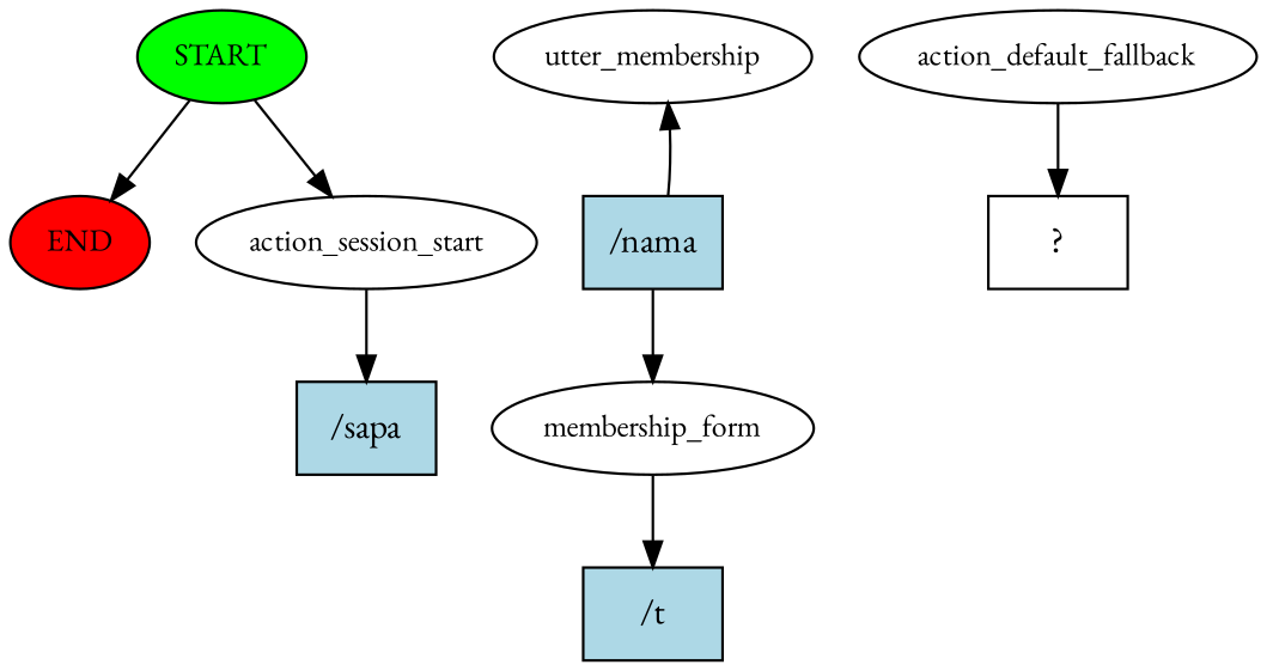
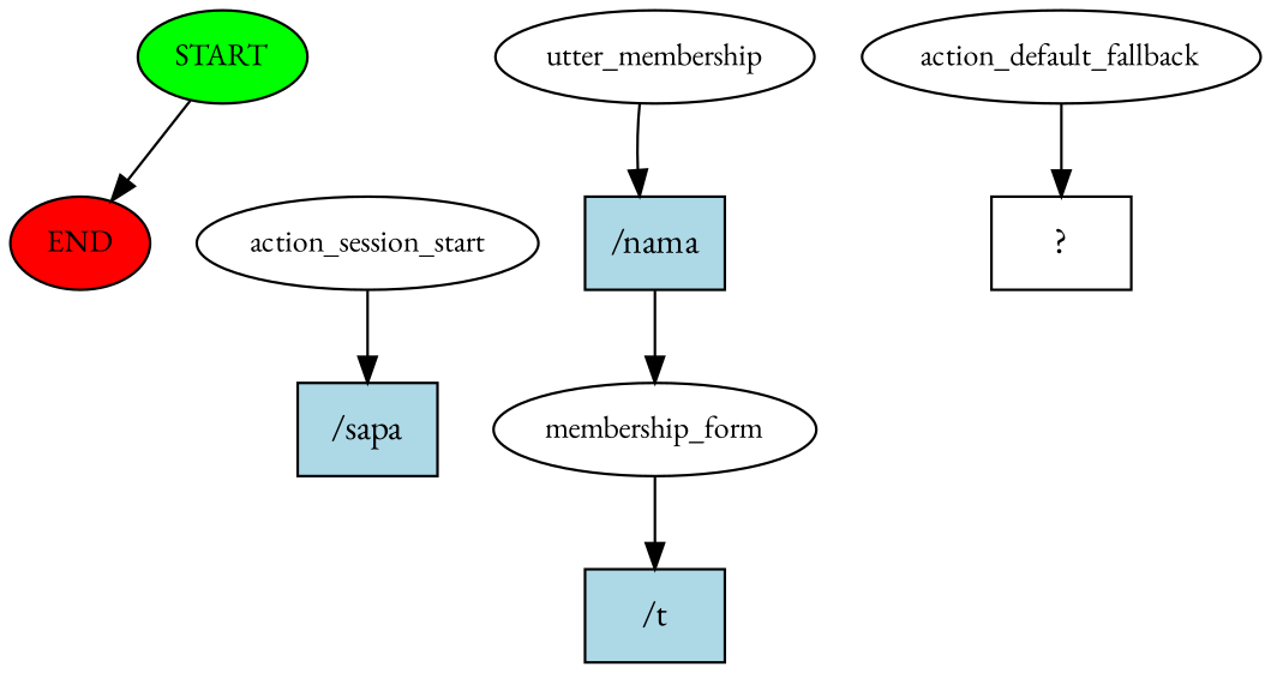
  digraph {
    fontname="EB Garamond"
    node [fontname="EB Garamond" fontsize=12]
    edge [fontname="EB Garamond"]
    n1 [fillcolor=green label=START style=filled]
    n2 [fillcolor=red label=END style=filled]
    n3 [label=action_session_start]
    n4 [fillcolor=lightblue label="/sapa" shape=rect style=filled fontsize=""]
    n5 [label=utter_membership]
    n6 [fillcolor=lightblue label="/nama" shape=rect style=filled fontsize=""]
    n7 [label=membership_form]
    n8 [fillcolor=lightblue label="/t" shape=rect style=filled fontsize=""]
    n9 [label=action_default_fallback]
    n10 [label="  ?  " shape=rect fontsize=""]
    n1 -> n2
-   n1 -> n3
    n3 -> n4
-   n6 -> n5
+   n5 -> n6
    n6 -> n7
    n7 -> n8
    n9 -> n10
  }
